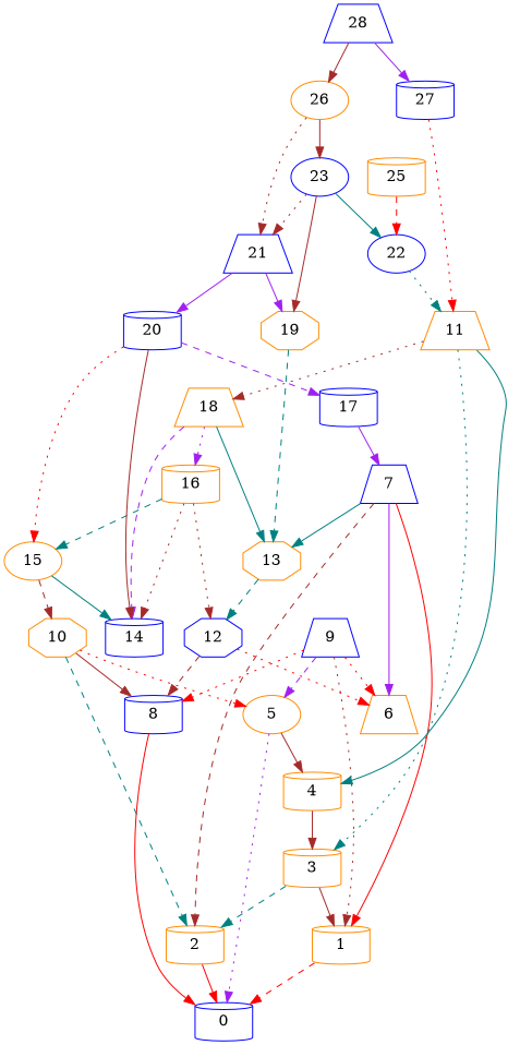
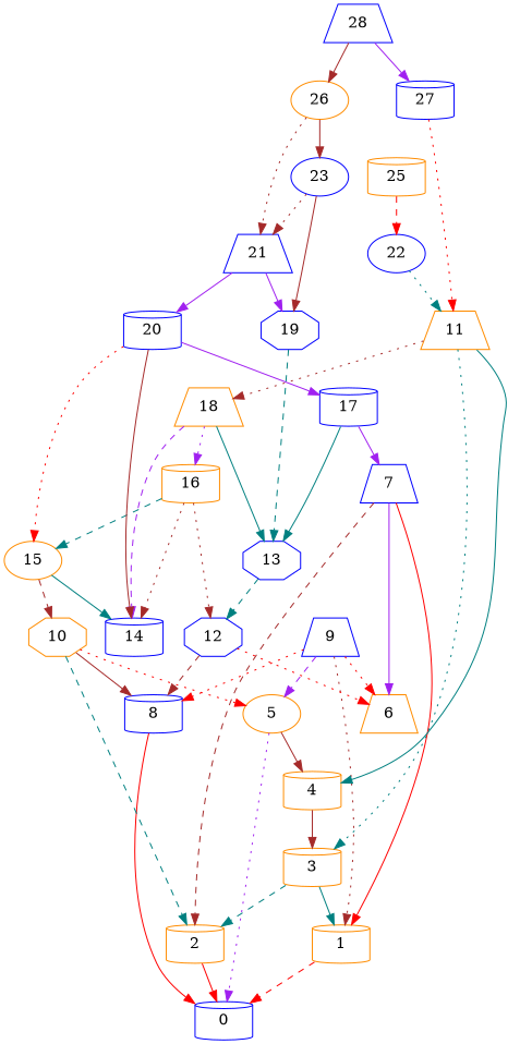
  digraph {
    node [color=blue shape=cylinder]
    edge [color=brown style=solid]
    n1 [label=0]
    n2 [color=darkorange label=1]
    n3 [color=darkorange label=2]
    n4 [color=darkorange label=3]
    n5 [color=darkorange label=4]
    n6 [color=darkorange label=5 shape=ellipse]
    n7 [color=darkorange label=6 shape=trapezium]
    n8 [label=7 shape=trapezium]
    n9 [label=8]
    n10 [label=9 shape=trapezium]
    n11 [color=darkorange label=10 shape=octagon]
    n12 [color=darkorange label=11 shape=trapezium]
    n13 [color=darkorange label=18 shape=trapezium]
    n14 [label=12 shape=octagon]
-   n15 [color=darkorange label=13 shape=octagon]
+   n15 [label=13 shape=octagon]
    n16 [label=14]
    n17 [color=darkorange label=15 shape=ellipse]
    n18 [color=darkorange label=16]
    n19 [label=17]
-   n20 [color=darkorange label=19 shape=octagon]
+   n20 [label=19 shape=octagon]
    n21 [label=20]
    n22 [label=21 shape=trapezium]
    n23 [label=22 shape=ellipse]
    n24 [label=23 shape=ellipse]
    n25 [color=darkorange label=25]
    n26 [color=darkorange label=26 shape=ellipse]
    n27 [label=27]
    n28 [label=28 shape=trapezium]
    n2 -> n1 [color=red style=dashed]
    n3 -> n1 [color=red]
-   n4 -> n2
+   n4 -> n2 [color=teal]
    n4 -> n3 [color=teal style=dashed]
    n5 -> n4
    n6 -> n1 [color=purple style=dotted]
    n6 -> n5
    n8 -> n2 [color=red]
    n8 -> n3 [style=dashed]
    n8 -> n7 [color=purple]
    n9 -> n1 [color=red]
    n10 -> n2 [style=dotted]
    n10 -> n6 [color=purple style=dashed]
    n10 -> n7 [color=red style=dotted]
    n10 -> n9 [color=red style=dotted]
    n11 -> n3 [color=teal style=dashed]
    n11 -> n6 [color=red style=dotted]
    n11 -> n9
    n12 -> n4 [color=teal style=dotted]
    n12 -> n5 [color=teal]
    n12 -> n13 [style=dotted]
    n13 -> n15 [color=teal]
    n13 -> n16 [color=purple style=dashed]
    n13 -> n18 [color=purple style=dotted]
    n14 -> n7 [color=red style=dotted]
    n14 -> n9 [style=dashed]
    n15 -> n14 [color=teal style=dashed]
    n17 -> n11 [style=dashed]
    n17 -> n16 [color=teal]
    n18 -> n14 [style=dotted]
    n18 -> n16 [style=dotted]
    n18 -> n17 [color=teal style=dashed]
    n19 -> n8 [color=purple]
-   n8 -> n15 [color=teal]
+   n19 -> n15 [color=teal]
    n20 -> n15 [color=teal style=dashed]
    n21 -> n16
    n21 -> n17 [color=red style=dotted]
-   n21 -> n19 [color=purple style=dashed]
+   n21 -> n19 [color=purple]
    n22 -> n20 [color=purple]
    n22 -> n21 [color=purple]
    n23 -> n12 [color=teal style=dotted]
    n24 -> n20
    n24 -> n22 [style=dotted]
-   n24 -> n23 [color=teal]
    n25 -> n23 [color=red style=dashed]
    n26 -> n22 [style=dotted]
    n26 -> n24
    n27 -> n12 [color=red style=dotted]
    n28 -> n26
    n28 -> n27 [color=purple]
  }
